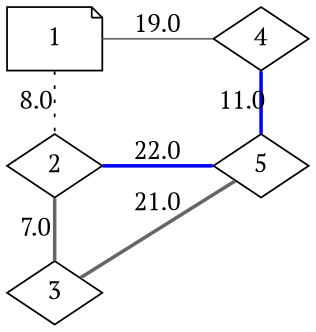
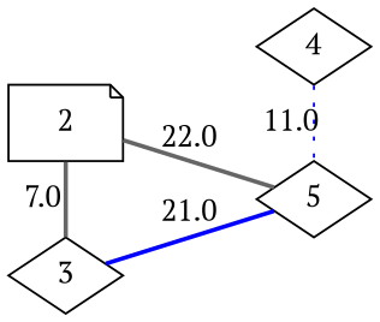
  graph {
    fontname="PT Serif"
    rankdir=LR
    node [fontname="PT Serif" shape=diamond]
    edge [color=blue fontname="PT Serif" style=bold]
-   1 [shape=note]
-   2
+   2 [shape=note]
    3
    4
    5
    subgraph sub_1 {
      rank=same
-     1
      2
      3
    }
    subgraph sub_2 {
      rank=same
      4
      5
    }
-   1 -- 2 [color=black label=8.0 style=dotted]
-   1 -- 4 [color=gray40 label=19.0 style=solid]
    2 -- 3 [color=gray40 label=7.0]
-   2 -- 5 [label=22.0]
-   3 -- 5 [color=gray40 label=21.0]
-   4 -- 5 [label=11.0]
+   2 -- 5 [color=gray40 label=22.0]
+   3 -- 5 [label=21.0]
+   4 -- 5 [label=11.0 style=dotted]
  }
